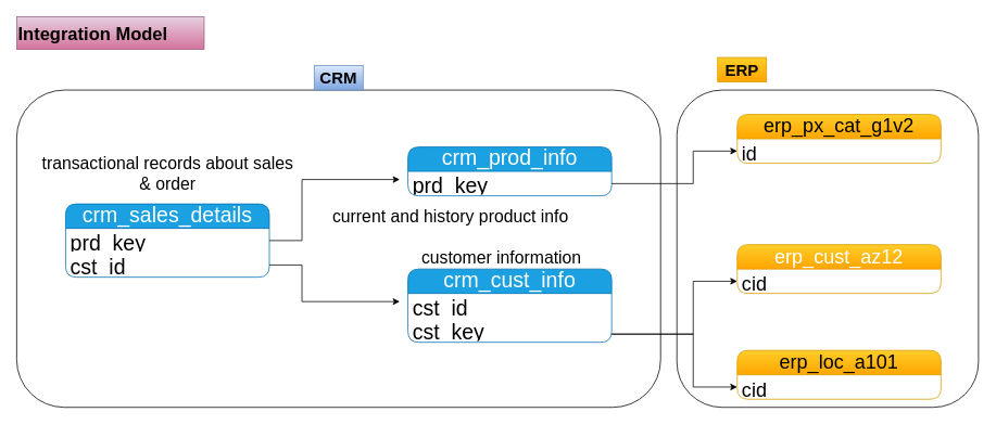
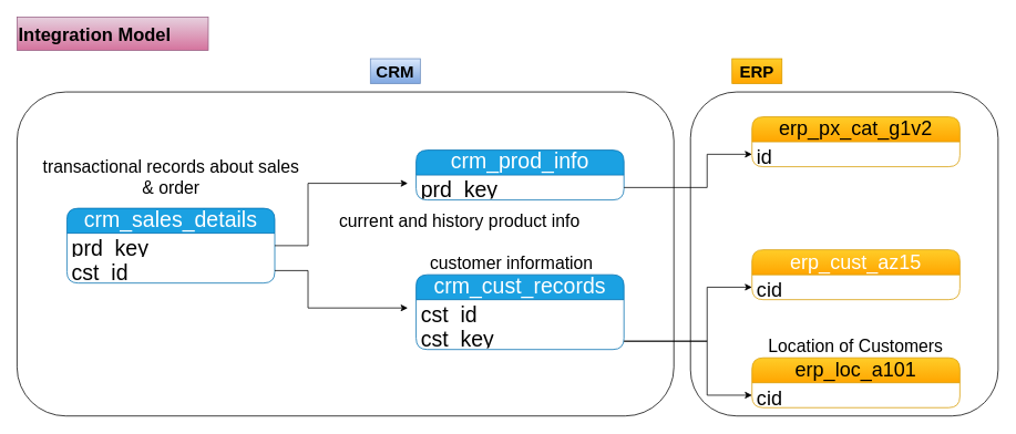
  <mxCell id="0" />
  <mxCell id="1" parent="0" />
  <mxCell id="2" value="&lt;h1 style=&quot;margin-top: 0px;&quot;&gt;&lt;font style=&quot;font-size: 22px;&quot;&gt;Integration Model&lt;/font&gt;&lt;/h1&gt;&lt;p&gt;&lt;font style=&quot;font-size: 6px;&quot;&gt;&amp;nbsp;&amp;nbsp;&lt;/font&gt;&lt;/p&gt;" style="text;html=1;whiteSpace=wrap;overflow=hidden;rounded=0;rotation=0;fillColor=#e6d0de;gradientColor=#d5739d;strokeColor=#996185;" parent="1" vertex="1"><mxGeometry x="20" y="20" width="230" height="40" as="geometry" /></mxCell>
- <mxCell id="3" value="crm_cust_info" style="swimlane;fontStyle=0;childLayout=stackLayout;horizontal=1;startSize=30;horizontalStack=0;resizeParent=1;resizeParentMax=0;resizeLast=0;collapsible=1;marginBottom=0;whiteSpace=wrap;html=1;rounded=1;align=center;verticalAlign=top;fontFamily=Helvetica;fontSize=26;fontColor=#ffffff;fillColor=#1ba1e2;strokeColor=#006EAF;spacingTop=-8;" parent="1" vertex="1"><mxGeometry x="500" y="330" width="250" height="90" as="geometry" /></mxCell>
+ <mxCell id="3" value="crm_cust_records" style="swimlane;fontStyle=0;childLayout=stackLayout;horizontal=1;startSize=30;horizontalStack=0;resizeParent=1;resizeParentMax=0;resizeLast=0;collapsible=1;marginBottom=0;whiteSpace=wrap;html=1;rounded=1;align=center;verticalAlign=top;fontFamily=Helvetica;fontSize=26;fontColor=#ffffff;fillColor=#1ba1e2;strokeColor=#006EAF;spacingTop=-8;" parent="1" vertex="1"><mxGeometry x="500" y="330" width="250" height="90" as="geometry" /></mxCell>
  <mxCell id="4" value="cst_id" style="text;strokeColor=none;fillColor=none;align=left;verticalAlign=middle;spacingLeft=4;spacingRight=4;overflow=hidden;points=[[0,0.5],[1,0.5]];portConstraint=eastwest;rotatable=0;whiteSpace=wrap;html=1;fontFamily=Helvetica;fontSize=26;fontColor=default;" parent="3" vertex="1"><mxGeometry y="30" width="250" height="30" as="geometry" /></mxCell>
  <mxCell id="5" value="cst_key" style="text;strokeColor=none;fillColor=none;align=left;verticalAlign=middle;spacingLeft=4;spacingRight=4;overflow=hidden;points=[[0,0.5],[1,0.5]];portConstraint=eastwest;rotatable=0;whiteSpace=wrap;html=1;fontFamily=Helvetica;fontSize=26;fontColor=default;" parent="3" vertex="1"><mxGeometry y="60" width="250" height="30" as="geometry" /></mxCell>
  <mxCell id="6" value="&lt;font style=&quot;font-size: 21px;&quot;&gt;customer information&lt;/font&gt;" style="text;html=1;align=center;verticalAlign=middle;whiteSpace=wrap;rounded=0;fontFamily=Helvetica;fontSize=12;fontColor=default;" parent="1" vertex="1"><mxGeometry x="510" y="300" width="210" height="30" as="geometry" /></mxCell>
  <mxCell id="7" value="crm_prod_info" style="swimlane;fontStyle=0;childLayout=stackLayout;horizontal=1;startSize=30;horizontalStack=0;resizeParent=1;resizeParentMax=0;resizeLast=0;collapsible=1;marginBottom=0;whiteSpace=wrap;html=1;rounded=1;align=center;verticalAlign=top;fontFamily=Helvetica;fontSize=26;fontColor=#ffffff;fillColor=#1ba1e2;strokeColor=#006EAF;spacingTop=-8;" parent="1" vertex="1"><mxGeometry x="500" y="180" width="250" height="60" as="geometry" /></mxCell>
  <mxCell id="8" value="prd_key" style="text;strokeColor=none;fillColor=none;align=left;verticalAlign=middle;spacingLeft=4;spacingRight=4;overflow=hidden;points=[[0,0.5],[1,0.5]];portConstraint=eastwest;rotatable=0;whiteSpace=wrap;html=1;fontFamily=Helvetica;fontSize=26;fontColor=default;" parent="7" vertex="1"><mxGeometry y="30" width="250" height="30" as="geometry" /></mxCell>
  <mxCell id="9" value="&lt;font style=&quot;font-size: 21px;&quot;&gt;current and history product info&lt;/font&gt;" style="text;html=1;align=center;verticalAlign=middle;whiteSpace=wrap;rounded=0;fontFamily=Helvetica;fontSize=12;fontColor=default;" parent="1" vertex="1"><mxGeometry x="395" y="250" width="315" height="30" as="geometry" /></mxCell>
  <mxCell id="10" value="&lt;font style=&quot;font-size: 21px;&quot;&gt;transactional records about sales &amp;amp; order&lt;/font&gt;&lt;div&gt;&lt;font style=&quot;font-size: 21px;&quot;&gt;&lt;br&gt;&lt;/font&gt;&lt;/div&gt;" style="text;html=1;align=center;verticalAlign=middle;whiteSpace=wrap;rounded=0;fontFamily=Helvetica;fontSize=12;fontColor=default;" parent="1" vertex="1"><mxGeometry x="47.5" y="210" width="315" height="30" as="geometry" /></mxCell>
  <mxCell id="11" value="crm_sales_details&lt;div&gt;&lt;br&gt;&lt;/div&gt;" style="swimlane;fontStyle=0;childLayout=stackLayout;horizontal=1;startSize=30;horizontalStack=0;resizeParent=1;resizeParentMax=0;resizeLast=0;collapsible=1;marginBottom=0;whiteSpace=wrap;html=1;rounded=1;align=center;verticalAlign=top;fontFamily=Helvetica;fontSize=26;fontColor=#ffffff;fillColor=#1ba1e2;strokeColor=#006EAF;spacingTop=-8;" parent="1" vertex="1"><mxGeometry x="80" y="250" width="250" height="90" as="geometry" /></mxCell>
  <mxCell id="12" value="prd_key" style="text;strokeColor=none;fillColor=none;align=left;verticalAlign=middle;spacingLeft=4;spacingRight=4;overflow=hidden;points=[[0,0.5],[1,0.5]];portConstraint=eastwest;rotatable=0;whiteSpace=wrap;html=1;fontFamily=Helvetica;fontSize=26;fontColor=default;" parent="11" vertex="1"><mxGeometry y="30" width="250" height="30" as="geometry" /></mxCell>
  <mxCell id="13" value="cst_id" style="text;strokeColor=none;fillColor=none;align=left;verticalAlign=middle;spacingLeft=4;spacingRight=4;overflow=hidden;points=[[0,0.5],[1,0.5]];portConstraint=eastwest;rotatable=0;whiteSpace=wrap;html=1;fontFamily=Helvetica;fontSize=26;fontColor=default;" parent="11" vertex="1"><mxGeometry y="60" width="250" height="30" as="geometry" /></mxCell>
  <mxCell id="14" value="" style="endArrow=classic;html=1;rounded=0;fontFamily=Helvetica;fontSize=12;fontColor=default;exitX=1;exitY=0.5;exitDx=0;exitDy=0;" parent="1" source="13" edge="1"><mxGeometry width="50" height="50" relative="1" as="geometry"><mxPoint x="330" y="300" as="sourcePoint" /><mxPoint x="490" y="370" as="targetPoint" /><Array as="points"><mxPoint x="370" y="325" /><mxPoint x="370" y="370" /></Array></mxGeometry></mxCell>
  <mxCell id="15" value="" style="endArrow=classic;html=1;rounded=0;fontFamily=Helvetica;fontSize=12;fontColor=default;exitX=1;exitY=0.5;exitDx=0;exitDy=0;" parent="1" source="12" edge="1"><mxGeometry width="50" height="50" relative="1" as="geometry"><mxPoint x="370" y="330" as="sourcePoint" /><mxPoint x="490" y="220" as="targetPoint" /><Array as="points"><mxPoint x="370" y="295" /><mxPoint x="370" y="220" /></Array></mxGeometry></mxCell>
- <mxCell id="16" value="&lt;span style=&quot;color: rgb(255, 255, 255); font-size: 24px; text-align: left;&quot;&gt;erp_cust_az12&lt;/span&gt;" style="swimlane;fontStyle=0;childLayout=stackLayout;horizontal=1;startSize=30;horizontalStack=0;resizeParent=1;resizeParentMax=0;resizeLast=0;collapsible=1;marginBottom=0;whiteSpace=wrap;html=1;rounded=1;align=center;verticalAlign=top;fontFamily=Helvetica;fontSize=26;spacingTop=-8;fillColor=#ffcd28;gradientColor=#ffa500;strokeColor=#d79b00;" parent="1" vertex="1"><mxGeometry x="904" y="300" width="250" height="60" as="geometry" /></mxCell>
+ <mxCell id="16" value="&lt;span style=&quot;color: rgb(255, 255, 255); font-size: 24px; text-align: left;&quot;&gt;erp_cust_az15&lt;/span&gt;" style="swimlane;fontStyle=0;childLayout=stackLayout;horizontal=1;startSize=30;horizontalStack=0;resizeParent=1;resizeParentMax=0;resizeLast=0;collapsible=1;marginBottom=0;whiteSpace=wrap;html=1;rounded=1;align=center;verticalAlign=top;fontFamily=Helvetica;fontSize=26;spacingTop=-8;fillColor=#ffcd28;gradientColor=#ffa500;strokeColor=#d79b00;" parent="1" vertex="1"><mxGeometry x="904" y="300" width="250" height="60" as="geometry" /></mxCell>
  <mxCell id="17" value="&lt;font style=&quot;font-size: 24px;&quot;&gt;cid&lt;/font&gt;" style="text;strokeColor=none;fillColor=none;align=left;verticalAlign=middle;spacingLeft=4;spacingRight=4;overflow=hidden;points=[[0,0.5],[1,0.5]];portConstraint=eastwest;rotatable=0;whiteSpace=wrap;html=1;fontFamily=Helvetica;fontSize=26;fontColor=default;" parent="16" vertex="1"><mxGeometry y="30" width="250" height="30" as="geometry" /></mxCell>
  <mxCell id="18" value="" style="endArrow=classic;html=1;rounded=0;fontFamily=Helvetica;fontSize=12;fontColor=default;exitX=1;exitY=0.667;exitDx=0;exitDy=0;exitPerimeter=0;entryX=0;entryY=0.5;entryDx=0;entryDy=0;" parent="1" source="5" target="17" edge="1"><mxGeometry width="50" height="50" relative="1" as="geometry"><mxPoint x="729" y="535" as="sourcePoint" /><mxPoint x="889" y="460" as="targetPoint" /><Array as="points"><mxPoint x="850" y="410" /><mxPoint x="850" y="345" /></Array></mxGeometry></mxCell>
  <mxCell id="19" value="&lt;div style=&quot;text-align: left;&quot;&gt;&lt;span style=&quot;background-color: transparent; font-size: 24px;&quot;&gt;erp_loc_a101&lt;/span&gt;&lt;/div&gt;" style="swimlane;fontStyle=0;childLayout=stackLayout;horizontal=1;startSize=30;horizontalStack=0;resizeParent=1;resizeParentMax=0;resizeLast=0;collapsible=1;marginBottom=0;whiteSpace=wrap;html=1;rounded=1;align=center;verticalAlign=top;fontFamily=Helvetica;fontSize=26;spacingTop=-8;fillColor=#ffcd28;gradientColor=#ffa500;strokeColor=#d79b00;" parent="1" vertex="1"><mxGeometry x="904" y="430" width="250" height="60" as="geometry" /></mxCell>
  <mxCell id="20" value="&lt;font style=&quot;font-size: 24px;&quot;&gt;cid&lt;/font&gt;" style="text;strokeColor=none;fillColor=none;align=left;verticalAlign=middle;spacingLeft=4;spacingRight=4;overflow=hidden;points=[[0,0.5],[1,0.5]];portConstraint=eastwest;rotatable=0;whiteSpace=wrap;html=1;fontFamily=Helvetica;fontSize=26;fontColor=default;" parent="19" vertex="1"><mxGeometry y="30" width="250" height="30" as="geometry" /></mxCell>
+ <mxCell id="21" value="&lt;font style=&quot;font-size: 21px;&quot;&gt;Location of Customers&lt;/font&gt;" style="text;html=1;align=center;verticalAlign=middle;whiteSpace=wrap;rounded=0;fontFamily=Helvetica;fontSize=12;fontColor=default;" parent="1" vertex="1"><mxGeometry x="889" y="400" width="280" height="30" as="geometry" /></mxCell>
  <mxCell id="22" value="" style="endArrow=classic;html=1;rounded=0;fontFamily=Helvetica;fontSize=12;fontColor=default;entryX=0;entryY=0.5;entryDx=0;entryDy=0;" parent="1" target="20" edge="1"><mxGeometry width="50" height="50" relative="1" as="geometry"><mxPoint x="750" y="410" as="sourcePoint" /><mxPoint x="888" y="620" as="targetPoint" /><Array as="points"><mxPoint x="850" y="410" /><mxPoint x="850" y="475" /></Array></mxGeometry></mxCell>
  <mxCell id="23" value="&lt;div style=&quot;text-align: left;&quot;&gt;&lt;span style=&quot;font-size: 24px;&quot;&gt;erp_px_cat_g1v2&lt;/span&gt;&lt;/div&gt;" style="swimlane;fontStyle=0;childLayout=stackLayout;horizontal=1;startSize=30;horizontalStack=0;resizeParent=1;resizeParentMax=0;resizeLast=0;collapsible=1;marginBottom=0;whiteSpace=wrap;html=1;rounded=1;align=center;verticalAlign=top;fontFamily=Helvetica;fontSize=26;spacingTop=-8;fillColor=#ffcd28;gradientColor=#ffa500;strokeColor=#d79b00;" parent="1" vertex="1"><mxGeometry x="904" y="140" width="250" height="60" as="geometry" /></mxCell>
  <mxCell id="24" value="&lt;font style=&quot;font-size: 24px;&quot;&gt;id&lt;/font&gt;" style="text;strokeColor=none;fillColor=none;align=left;verticalAlign=middle;spacingLeft=4;spacingRight=4;overflow=hidden;points=[[0,0.5],[1,0.5]];portConstraint=eastwest;rotatable=0;whiteSpace=wrap;html=1;fontFamily=Helvetica;fontSize=26;fontColor=default;" parent="23" vertex="1"><mxGeometry y="30" width="250" height="30" as="geometry" /></mxCell>
  <mxCell id="25" value="" style="endArrow=classic;html=1;rounded=0;fontFamily=Helvetica;fontSize=12;fontColor=default;exitX=1;exitY=0.5;exitDx=0;exitDy=0;entryX=0;entryY=0.5;entryDx=0;entryDy=0;" parent="1" source="8" target="24" edge="1"><mxGeometry width="50" height="50" relative="1" as="geometry"><mxPoint x="854" y="270" as="sourcePoint" /><mxPoint x="904" y="220" as="targetPoint" /><Array as="points"><mxPoint x="850" y="225" /><mxPoint x="850" y="185" /></Array></mxGeometry></mxCell>
  <mxCell id="26" value="" style="rounded=1;whiteSpace=wrap;html=1;align=left;verticalAlign=top;fontFamily=Helvetica;fontSize=12;fontColor=default;fillColor=none;gradientColor=none;" parent="1" vertex="1"><mxGeometry x="20" y="110" width="790" height="390" as="geometry" /></mxCell>
- <mxCell id="27" value="&lt;font style=&quot;font-size: 20px;&quot;&gt;&lt;b style=&quot;&quot;&gt;CRM&lt;/b&gt;&lt;/font&gt;" style="text;html=1;align=center;verticalAlign=middle;whiteSpace=wrap;rounded=0;fontFamily=Helvetica;fontSize=12;fillColor=#dae8fc;gradientColor=#7ea6e0;strokeColor=#6c8ebf;" parent="1" vertex="1"><mxGeometry x="385" y="80" width="60" height="30" as="geometry" /></mxCell>
+ <mxCell id="27" value="&lt;font style=&quot;font-size: 20px;&quot;&gt;&lt;b style=&quot;&quot;&gt;CRM&lt;/b&gt;&lt;/font&gt;" style="text;html=1;align=center;verticalAlign=middle;whiteSpace=wrap;rounded=0;fontFamily=Helvetica;fontSize=12;fillColor=#dae8fc;gradientColor=#7ea6e0;strokeColor=#6c8ebf;" parent="1" vertex="1"><mxGeometry x="445" y="70" width="60" height="30" as="geometry" /></mxCell>
  <mxCell id="28" value="&lt;font style=&quot;font-size: 20px;&quot;&gt;&lt;b style=&quot;&quot;&gt;ERP&lt;/b&gt;&lt;/font&gt;" style="text;html=1;align=center;verticalAlign=middle;whiteSpace=wrap;rounded=0;fontFamily=Helvetica;fontSize=12;fillColor=#ffcd28;gradientColor=#ffa500;strokeColor=#d79b00;" parent="1" vertex="1"><mxGeometry x="880" y="70" width="60" height="30" as="geometry" /></mxCell>
  <mxCell id="29" value="" style="rounded=1;whiteSpace=wrap;html=1;align=left;verticalAlign=top;fontFamily=Helvetica;fontSize=12;fontColor=default;fillColor=none;gradientColor=none;" parent="1" vertex="1"><mxGeometry x="830" y="110" width="370" height="390" as="geometry" /></mxCell>
